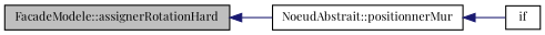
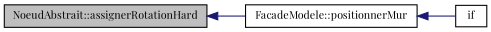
  digraph {
    fontname="Playfair Display"
    rankdir=LR
    node [color=black fillcolor=white fontname="Playfair Display" fontsize=10 shape=record style=filled]
    edge [color=midnightblue dir=back fontname="Playfair Display" fontsize=10 labelfontname=Helvetica labelfontsize=10 style=solid]
-   n1 [fillcolor=grey75 fontcolor=black height=0.2 label="FacadeModele::assignerRotationHard" width=0.4]
-   n2 [height=0.2 label="NoeudAbstrait::positionnerMur" width=0.4]
+   n1 [fillcolor=grey75 fontcolor=black height=0.2 label="NoeudAbstrait::assignerRotationHard" width=0.4]
+   n2 [height=0.2 label="FacadeModele::positionnerMur" width=0.4]
    n3 [height=0.2 label=if width=0.4]
    n1 -> n2
    n2 -> n3
  }
